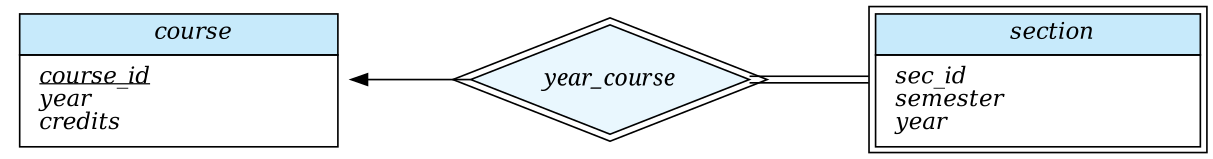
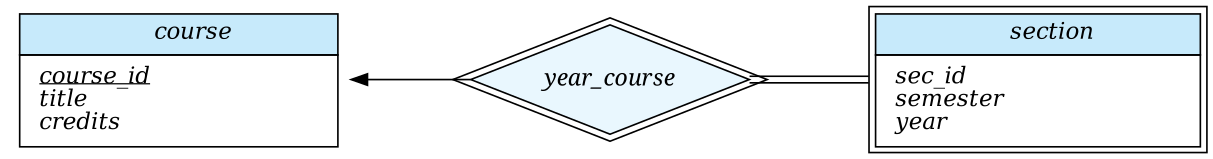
  digraph {
    rankdir=LR
    splines=ortho
    node [shape=plaintext]
    edge [minlen=2]
    n1 [label=<         <TABLE BORDER="0" CELLBORDER="1" CELLSPACING="0" PORT="port">             <TR><TD BGCOLOR="#C7EAFB" CELLPADDING="4">                 <I>section</I>             </TD></TR>             <TR><TD                 BALIGN="LEFT"                 ALIGN="LEFT"                 WIDTH="80"                 HEIGHT="50"                 CELLPADDING="6"             > 				<I>sec_id</I> 				<BR/> 				<I>semester</I> 				<BR/> 				<I>year</I>             </TD></TR>         </TABLE>     > margin=0.06 peripheries=1]
-   n2 [label=<         <TABLE BORDER="0" CELLBORDER="1" CELLSPACING="0" PORT="port">             <TR><TD BGCOLOR="#C7EAFB" CELLPADDING="4">                 <I>course</I>             </TD></TR>             <TR><TD                 BALIGN="LEFT"                 ALIGN="LEFT"                 WIDTH="80"                 HEIGHT="50"                 CELLPADDING="6"             > 				<U><I>course_id</I></U> 				<BR/> 				<I>year</I> 				<BR/> 				<I>credits</I>             </TD></TR>         </TABLE>     >]
+   n2 [label=<         <TABLE BORDER="0" CELLBORDER="1" CELLSPACING="0" PORT="port">             <TR><TD BGCOLOR="#C7EAFB" CELLPADDING="4">                 <I>course</I>             </TD></TR>             <TR><TD                 BALIGN="LEFT"                 ALIGN="LEFT"                 WIDTH="80"                 HEIGHT="50"                 CELLPADDING="6"             > 				<U><I>course_id</I></U> 				<BR/> 				<I>title</I> 				<BR/> 				<I>credits</I>             </TD></TR>         </TABLE>     >]
    n3 [fillcolor="#E9F7FE" fontname=italic height=0.8 label=year_course peripheries=2 shape=diamond style=filled]
    n2 -> n3 [arrowhead=vee dir=back headport=c]
    n3 -> n1 [color="black:invis:black" dir=none]
  }
